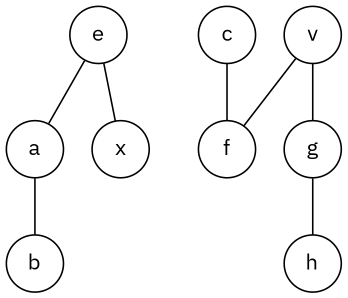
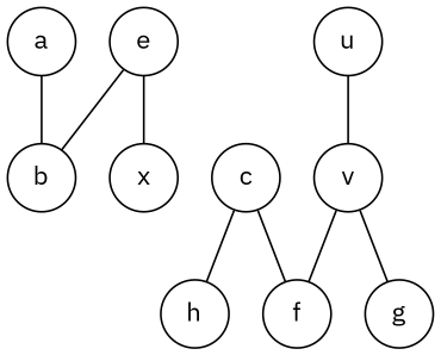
  graph {
    fontname="IBM Plex Sans"
    node [fontname="IBM Plex Sans" shape=circle]
    edge [fontname="IBM Plex Sans"]
    a
    b
    c
    f
+   u
    v
    e
    x
    g
    h
    a -- b
    c -- f
+   u -- v
    v -- f
    v -- g
-   e -- a
+   e -- b
    e -- x
-   g -- h
+   c -- h
  }
